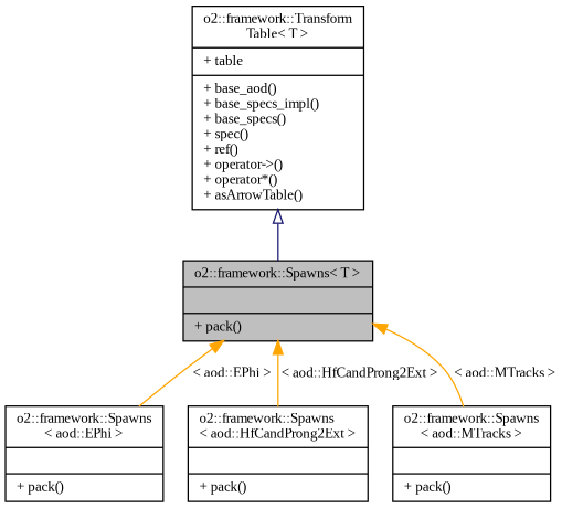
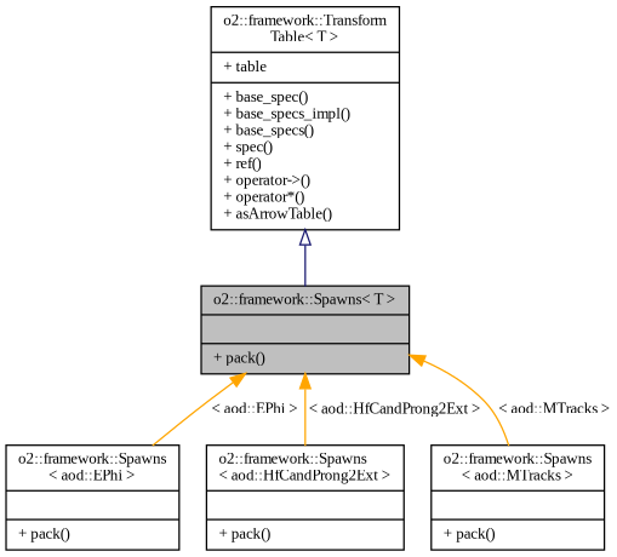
  digraph {
    fontname="Liberation Serif"
    node [color=black fontname="Liberation Serif" fontsize=10 shape=record]
    edge [color=orange dir=back fontname="Liberation Serif" fontsize=10 labelfontname=Helvetica labelfontsize=10 style=solid]
    n1 [fillcolor=grey75 fontcolor=black height=0.2 label="{o2::framework::Spawns\< T \>\n||+ pack()\l}" style=filled width=0.4]
    n2 [height=0.2 label="{o2::framework::Spawns\l\< aod::EPhi \>\n||+ pack()\l}" width=0.4]
    n3 [height=0.2 label="{o2::framework::Spawns\l\< aod::HfCandProng2Ext \>\n||+ pack()\l}" width=0.4]
    n4 [height=0.2 label="{o2::framework::Spawns\l\< aod::MTracks \>\n||+ pack()\l}" width=0.4]
-   n5 [height=0.2 label="{o2::framework::Transform\lTable\< T \>\n|+ table\l|+ base_aod()\l+ base_specs_impl()\l+ base_specs()\l+ spec()\l+ ref()\l+ operator-\>()\l+ operator*()\l+ asArrowTable()\l}" width=0.4]
+   n5 [height=0.2 label="{o2::framework::Transform\lTable\< T \>\n|+ table\l|+ base_spec()\l+ base_specs_impl()\l+ base_specs()\l+ spec()\l+ ref()\l+ operator-\>()\l+ operator*()\l+ asArrowTable()\l}" width=0.4]
    n1 -> n2 [label=" \< aod::EPhi \>"]
    n1 -> n3 [label=" \< aod::HfCandProng2Ext \>"]
    n1 -> n4 [label=" \< aod::MTracks \>"]
    n5 -> n1 [arrowtail=onormal color=midnightblue]
  }
